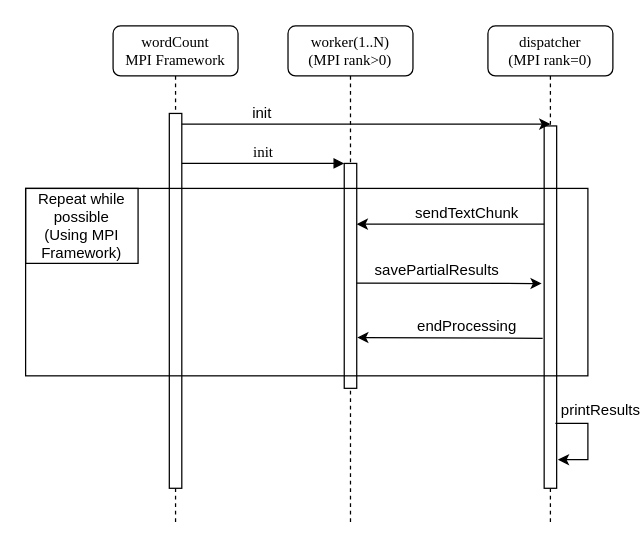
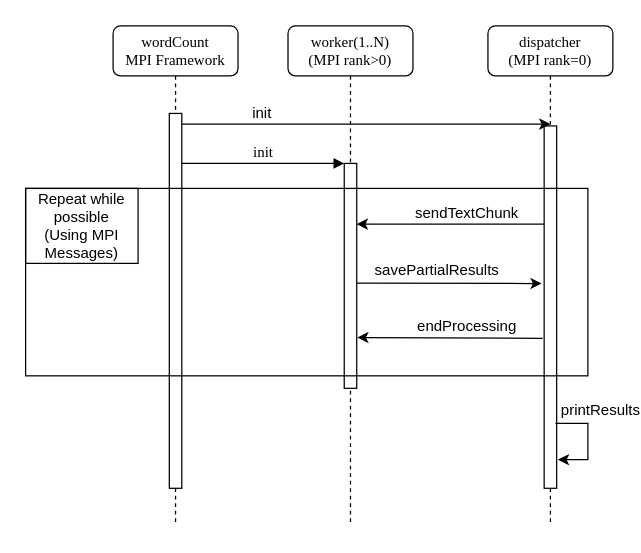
  <mxCell id="0" />
  <mxCell id="1" parent="0" />
  <mxCell id="2" value="worker(1..N)&lt;br&gt;(MPI rank&amp;gt;0)" style="shape=umlLifeline;perimeter=lifelinePerimeter;whiteSpace=wrap;html=1;container=1;collapsible=0;recursiveResize=0;outlineConnect=0;rounded=1;shadow=0;comic=0;labelBackgroundColor=none;strokeWidth=1;fontFamily=Verdana;fontSize=12;align=center;" parent="1" vertex="1"><mxGeometry x="230" y="20" width="100" height="400" as="geometry" /></mxCell>
  <mxCell id="3" value="" style="html=1;points=[];perimeter=orthogonalPerimeter;rounded=0;shadow=0;comic=0;labelBackgroundColor=none;strokeWidth=1;fontFamily=Verdana;fontSize=12;align=center;" parent="2" vertex="1"><mxGeometry x="45" y="110" width="10" height="180" as="geometry" /></mxCell>
  <mxCell id="4" value="dispatcher&lt;br&gt;(MPI rank=0)" style="shape=umlLifeline;perimeter=lifelinePerimeter;whiteSpace=wrap;html=1;container=1;collapsible=0;recursiveResize=0;outlineConnect=0;rounded=1;shadow=0;comic=0;labelBackgroundColor=none;strokeWidth=1;fontFamily=Verdana;fontSize=12;align=center;" parent="1" vertex="1"><mxGeometry x="390" y="20" width="100" height="400" as="geometry" /></mxCell>
  <mxCell id="5" value="" style="html=1;points=[];perimeter=orthogonalPerimeter;rounded=0;shadow=0;comic=0;labelBackgroundColor=none;strokeWidth=1;fontFamily=Verdana;fontSize=12;align=center;" parent="4" vertex="1"><mxGeometry x="45" y="80" width="10" height="290" as="geometry" /></mxCell>
  <mxCell id="6" style="rounded=0;orthogonalLoop=1;jettySize=auto;html=1;entryX=1.1;entryY=0.921;entryDx=0;entryDy=0;entryPerimeter=0;edgeStyle=orthogonalEdgeStyle;" parent="4" target="5" edge="1"><mxGeometry relative="1" as="geometry"><mxPoint x="56" y="318" as="sourcePoint" /><mxPoint x="44.5" y="330.0" as="targetPoint" /><Array as="points"><mxPoint x="54" y="318" /><mxPoint x="80" y="318" /><mxPoint x="80" y="347" /></Array></mxGeometry></mxCell>
  <mxCell id="7" value="printResults" style="text;html=1;align=center;verticalAlign=middle;resizable=0;points=[];labelBackgroundColor=#ffffff;" parent="6" vertex="1" connectable="0"><mxGeometry x="-0.595" y="2" relative="1" as="geometry"><mxPoint x="21" y="-8.3" as="offset" /></mxGeometry></mxCell>
  <mxCell id="8" value="wordCount&lt;br&gt;MPI Framework" style="shape=umlLifeline;perimeter=lifelinePerimeter;whiteSpace=wrap;html=1;container=1;collapsible=0;recursiveResize=0;outlineConnect=0;rounded=1;shadow=0;comic=0;labelBackgroundColor=none;strokeWidth=1;fontFamily=Verdana;fontSize=12;align=center;" parent="1" vertex="1"><mxGeometry x="90" y="20" width="100" height="400" as="geometry" /></mxCell>
  <mxCell id="9" value="" style="html=1;points=[];perimeter=orthogonalPerimeter;rounded=0;shadow=0;comic=0;labelBackgroundColor=none;strokeWidth=1;fontFamily=Verdana;fontSize=12;align=center;" parent="8" vertex="1"><mxGeometry x="45" y="70" width="10" height="300" as="geometry" /></mxCell>
  <mxCell id="10" value="init" style="html=1;verticalAlign=bottom;endArrow=block;entryX=0;entryY=0;labelBackgroundColor=none;fontFamily=Verdana;fontSize=12;edgeStyle=elbowEdgeStyle;elbow=vertical;" parent="1" source="9" target="3" edge="1"><mxGeometry relative="1" as="geometry"><mxPoint x="210" y="130" as="sourcePoint" /></mxGeometry></mxCell>
  <mxCell id="11" style="rounded=0;orthogonalLoop=1;jettySize=auto;html=1;entryX=0.5;entryY=-0.005;entryDx=0;entryDy=0;entryPerimeter=0;" parent="1" source="9" target="5" edge="1"><mxGeometry relative="1" as="geometry" /></mxCell>
  <mxCell id="12" value="init" style="text;html=1;align=center;verticalAlign=middle;resizable=0;points=[];labelBackgroundColor=#ffffff;" parent="11" vertex="1" connectable="0"><mxGeometry x="-0.573" y="3" relative="1" as="geometry"><mxPoint y="-6" as="offset" /></mxGeometry></mxCell>
  <mxCell id="13" style="edgeStyle=none;rounded=0;orthogonalLoop=1;jettySize=auto;html=1;exitX=0;exitY=0.271;exitDx=0;exitDy=0;exitPerimeter=0;" parent="1" source="5" target="3" edge="1"><mxGeometry relative="1" as="geometry"><mxPoint x="430" y="179" as="sourcePoint" /></mxGeometry></mxCell>
  <mxCell id="14" value="sendTextChunk" style="text;html=1;align=center;verticalAlign=middle;resizable=0;points=[];labelBackgroundColor=#ffffff;" parent="13" vertex="1" connectable="0"><mxGeometry x="-0.253" y="2" relative="1" as="geometry"><mxPoint x="-6.33" y="-11.08" as="offset" /></mxGeometry></mxCell>
- <mxCell id="15" value="Repeat while&lt;br&gt;possible&lt;br&gt;(Using MPI Framework)" style="rounded=0;whiteSpace=wrap;html=1;fillColor=none;" parent="1" vertex="1"><mxGeometry x="20" y="150" width="90" height="60" as="geometry" /></mxCell>
+ <mxCell id="15" value="Repeat while&lt;br&gt;possible&lt;br&gt;(Using MPI Messages)" style="rounded=0;whiteSpace=wrap;html=1;fillColor=none;" parent="1" vertex="1"><mxGeometry x="20" y="150" width="90" height="60" as="geometry" /></mxCell>
  <mxCell id="16" style="edgeStyle=none;rounded=0;orthogonalLoop=1;jettySize=auto;html=1;entryX=-0.2;entryY=0.435;entryDx=0;entryDy=0;entryPerimeter=0;exitX=1;exitY=0.532;exitDx=0;exitDy=0;exitPerimeter=0;" parent="1" source="3" target="5" edge="1"><mxGeometry relative="1" as="geometry"><mxPoint x="285" y="250.52" as="sourcePoint" /><mxPoint x="429.5" y="250.52" as="targetPoint" /></mxGeometry></mxCell>
  <mxCell id="17" value="savePartialResults" style="text;html=1;align=center;verticalAlign=middle;resizable=0;points=[];labelBackgroundColor=#ffffff;" parent="16" vertex="1" connectable="0"><mxGeometry x="-0.13" y="-1" relative="1" as="geometry"><mxPoint y="-11" as="offset" /></mxGeometry></mxCell>
  <mxCell id="18" style="edgeStyle=none;rounded=0;orthogonalLoop=1;jettySize=auto;html=1;exitX=-0.12;exitY=0.586;exitDx=0;exitDy=0;exitPerimeter=0;entryX=1.04;entryY=0.774;entryDx=0;entryDy=0;entryPerimeter=0;" parent="1" source="5" target="3" edge="1"><mxGeometry relative="1" as="geometry"><mxPoint x="445" y="188.59" as="sourcePoint" /><mxPoint x="295" y="188.59" as="targetPoint" /></mxGeometry></mxCell>
  <mxCell id="19" value="endProcessing" style="text;html=1;align=center;verticalAlign=middle;resizable=0;points=[];labelBackgroundColor=#ffffff;" parent="18" vertex="1" connectable="0"><mxGeometry x="-0.253" y="2" relative="1" as="geometry"><mxPoint x="-6.33" y="-11.08" as="offset" /></mxGeometry></mxCell>
  <mxCell id="20" value="" style="rounded=0;whiteSpace=wrap;html=1;fillColor=none;" parent="1" vertex="1"><mxGeometry x="20" y="150" width="450" height="150" as="geometry" /></mxCell>
